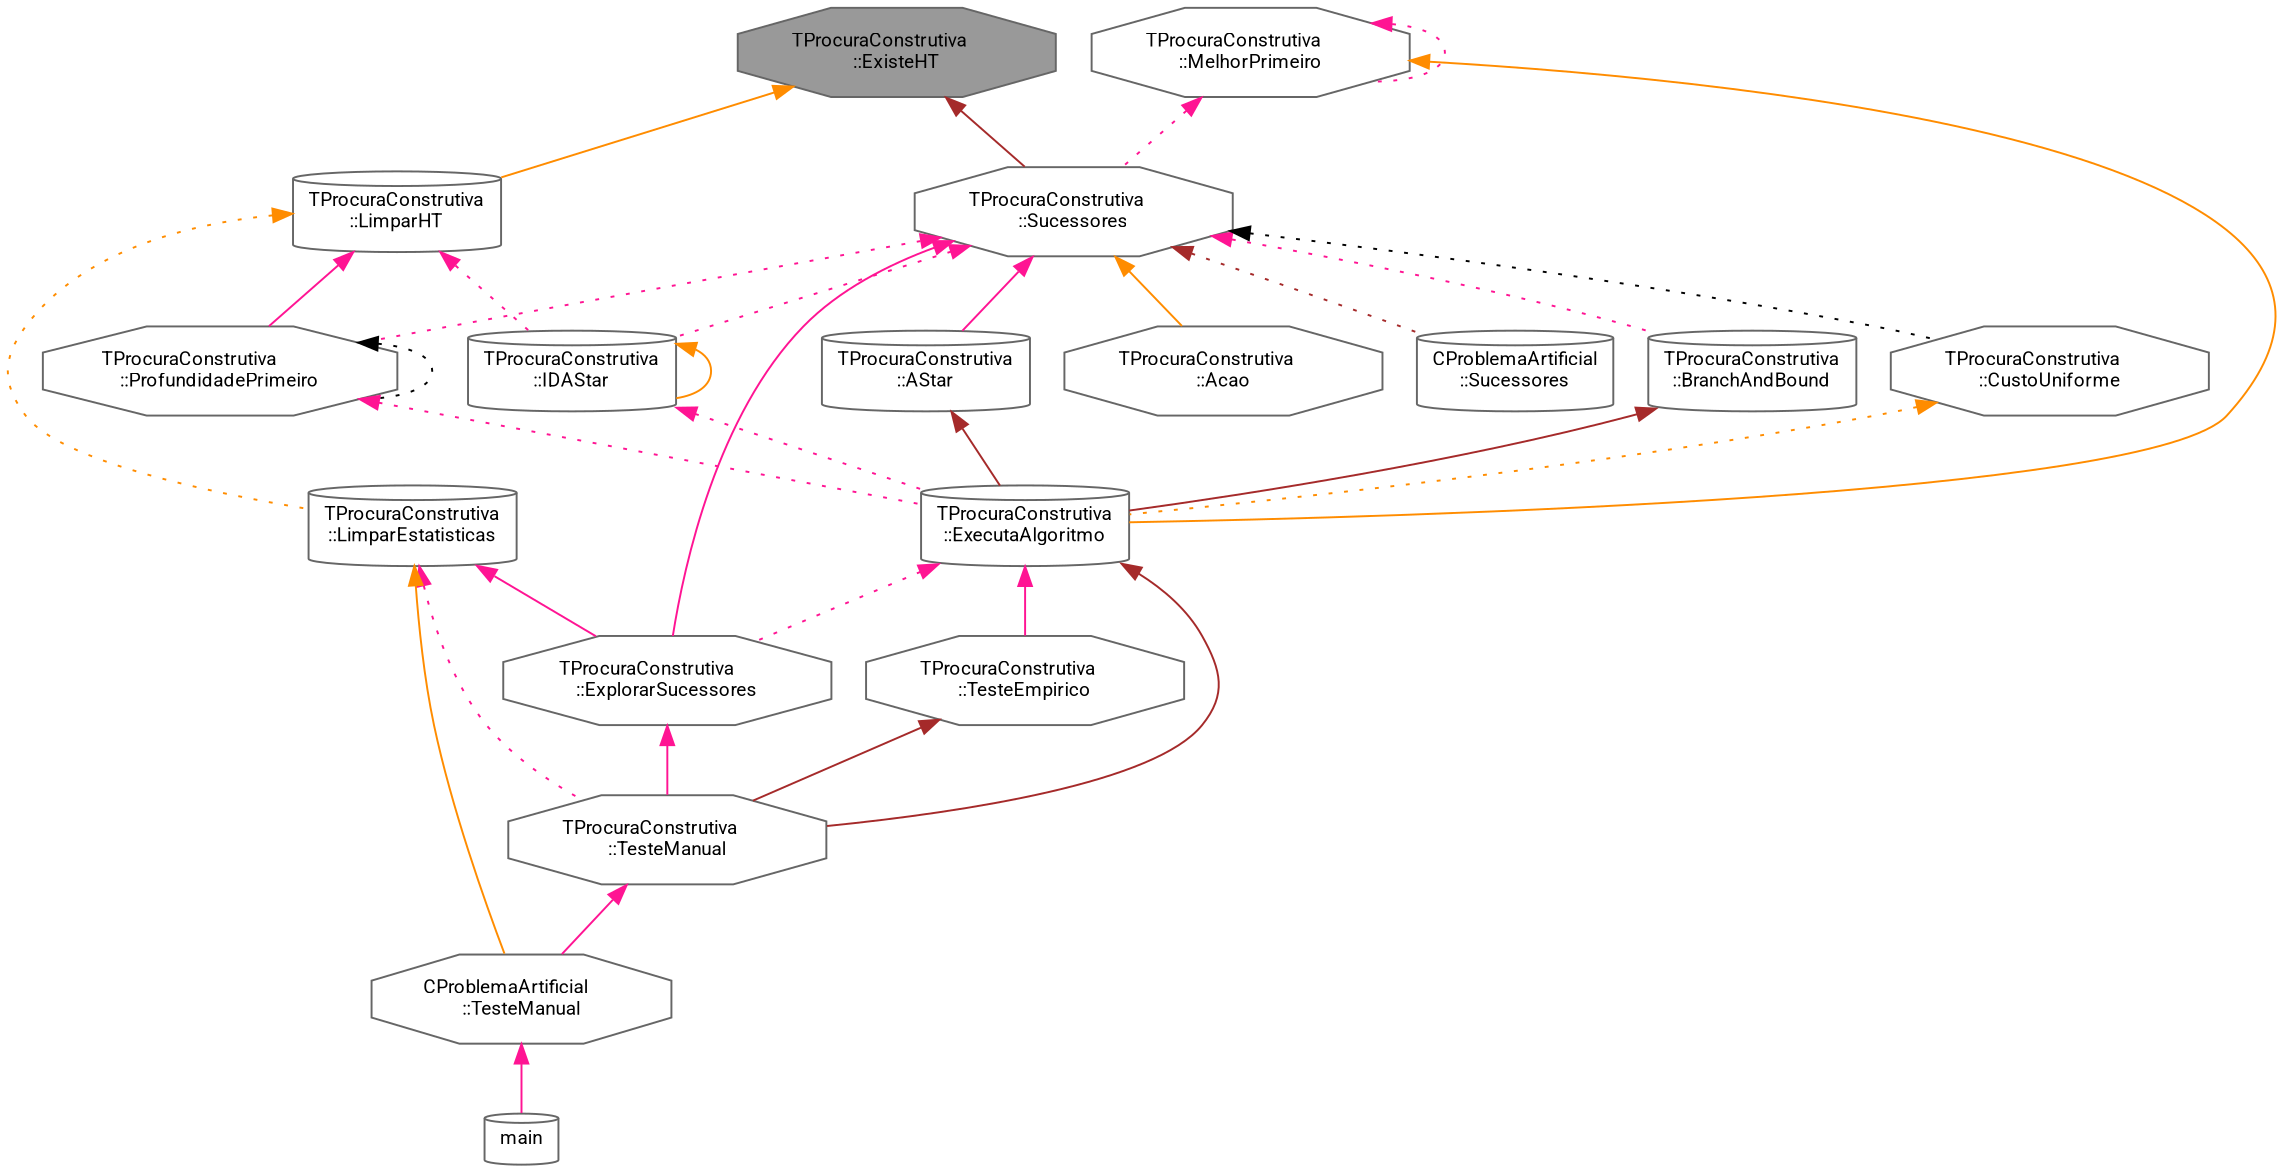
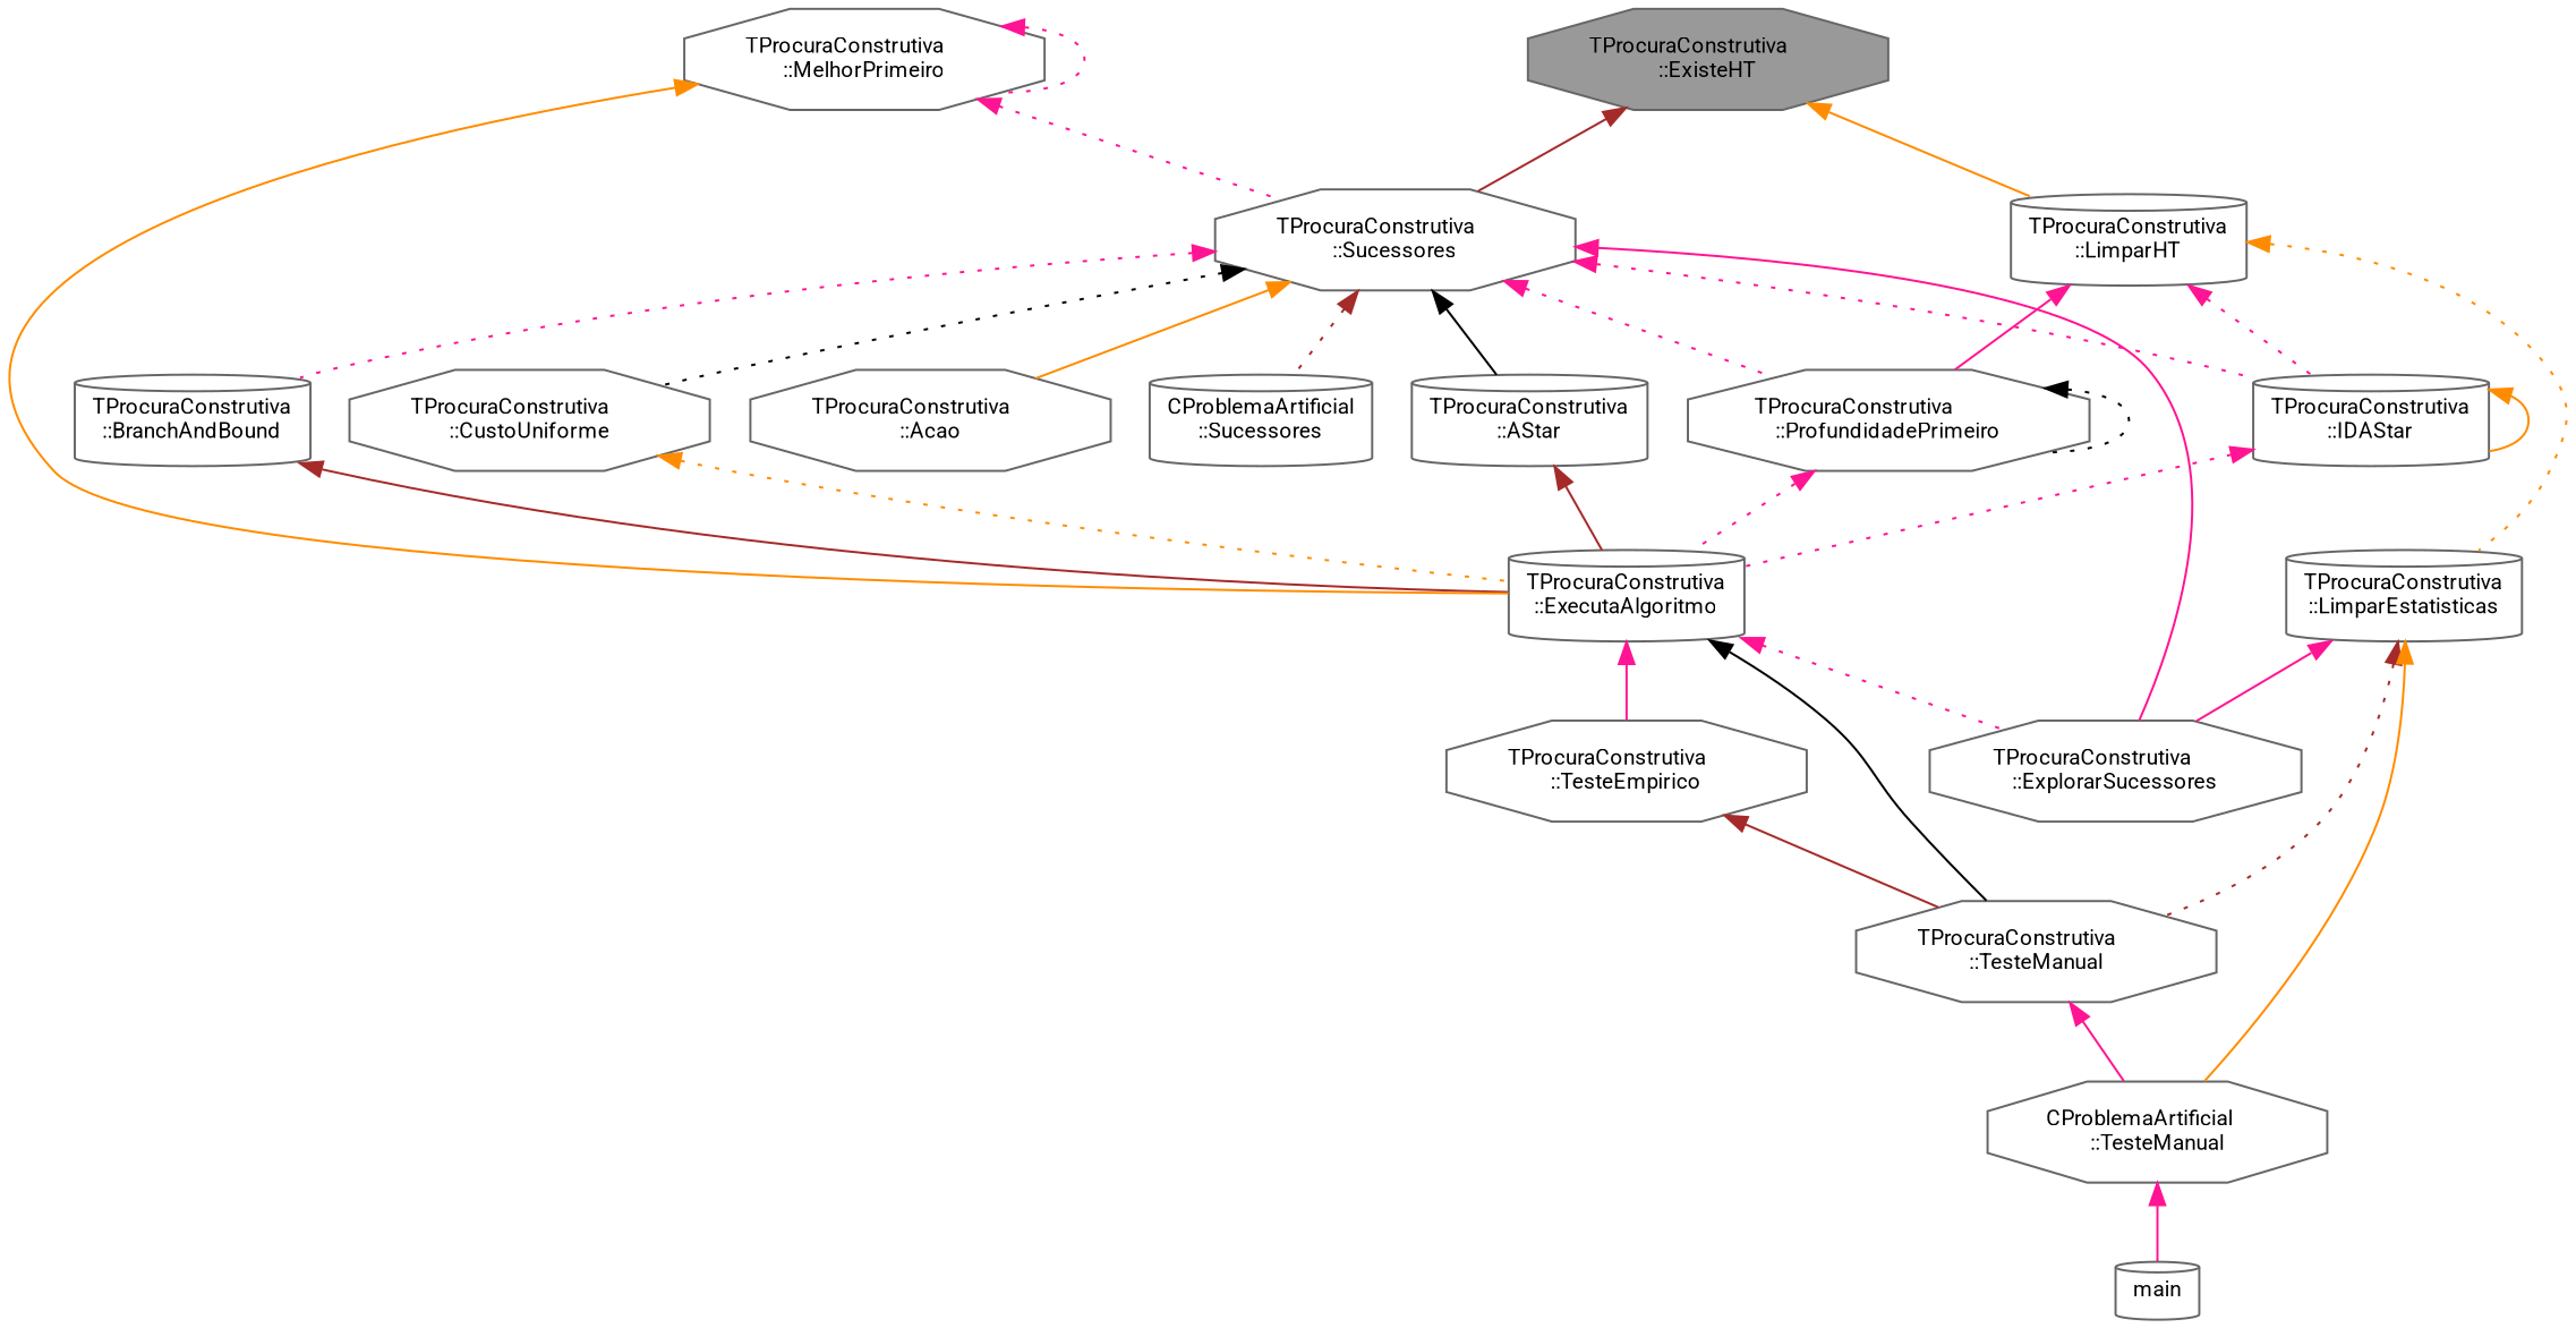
  digraph {
    fontname=Roboto
    rankdir=TB
    node [color=grey40 fillcolor=white fontname=Roboto fontsize=10 shape=octagon style=filled]
    edge [color=deeppink dir=back fontname=Roboto fontsize=10 labelfontname=Helvetica labelfontsize=10 style=solid]
    n1 [color=gray40 fillcolor=grey60 fontcolor=black height=0.2 label="TProcuraConstrutiva\l::ExisteHT" width=0.4]
    n2 [height=0.2 label="TProcuraConstrutiva\l::LimparHT" shape=cylinder width=0.4]
    n3 [height=0.2 label="TProcuraConstrutiva\l::Sucessores" width=0.4]
    n4 [height=0.2 label="TProcuraConstrutiva\l::IDAStar" shape=cylinder width=0.4]
    n5 [height=0.2 label="TProcuraConstrutiva\l::LimparEstatisticas" shape=cylinder width=0.4]
    n6 [height=0.2 label="TProcuraConstrutiva\l::ProfundidadePrimeiro" width=0.4]
    n7 [height=0.2 label="TProcuraConstrutiva\l::ExplorarSucessores" width=0.4]
    n8 [height=0.2 label="TProcuraConstrutiva\l::Acao" width=0.4]
    n9 [height=0.2 label="TProcuraConstrutiva\l::AStar" shape=cylinder width=0.4]
    n10 [height=0.2 label="TProcuraConstrutiva\l::BranchAndBound" shape=cylinder width=0.4]
    n11 [height=0.2 label="TProcuraConstrutiva\l::CustoUniforme" width=0.4]
    n12 [height=0.2 label="CProblemaArtificial\l::Sucessores" shape=cylinder width=0.4]
    n13 [height=0.2 label="TProcuraConstrutiva\l::ExecutaAlgoritmo" shape=cylinder width=0.4]
    n14 [height=0.2 label="TProcuraConstrutiva\l::TesteManual" width=0.4]
    n15 [height=0.2 label="CProblemaArtificial\l::TesteManual" width=0.4]
    n16 [height=0.2 label="TProcuraConstrutiva\l::TesteEmpirico" width=0.4]
    n17 [height=0.2 label=main shape=cylinder width=0.4]
    n18 [height=0.2 label="TProcuraConstrutiva\l::MelhorPrimeiro" width=0.4]
    n1 -> n2 [color=darkorange]
    n1 -> n3 [color=brown]
    n2 -> n4 [style=dotted]
    n2 -> n5 [color=darkorange style=dotted]
    n2 -> n6
    n3 -> n4 [style=dotted]
    n3 -> n6 [style=dotted]
    n3 -> n7
    n3 -> n8 [color=darkorange]
-   n3 -> n9
+   n3 -> n9 [color=black]
    n3 -> n10 [style=dotted]
    n3 -> n11 [color=black style=dotted]
    n3 -> n12 [color=brown style=dotted]
    n4 -> n4 [color=darkorange]
    n4 -> n13 [style=dotted]
    n5 -> n7
-   n5 -> n14 [style=dotted]
+   n5 -> n14 [color=brown style=dotted]
    n5 -> n15 [color=darkorange]
    n6 -> n6 [color=black style=dotted]
    n6 -> n13 [style=dotted]
-   n7 -> n14
    n9 -> n13 [color=brown]
    n10 -> n13 [color=brown]
    n11 -> n13 [color=darkorange style=dotted]
    n13 -> n7 [style=dotted]
-   n13 -> n14 [color=brown]
+   n13 -> n14 [color=black]
    n13 -> n16
    n14 -> n15
    n15 -> n17
    n16 -> n14 [color=brown]
    n18 -> n3 [style=dotted]
    n18 -> n13 [color=darkorange]
    n18 -> n18 [style=dotted]
  }
